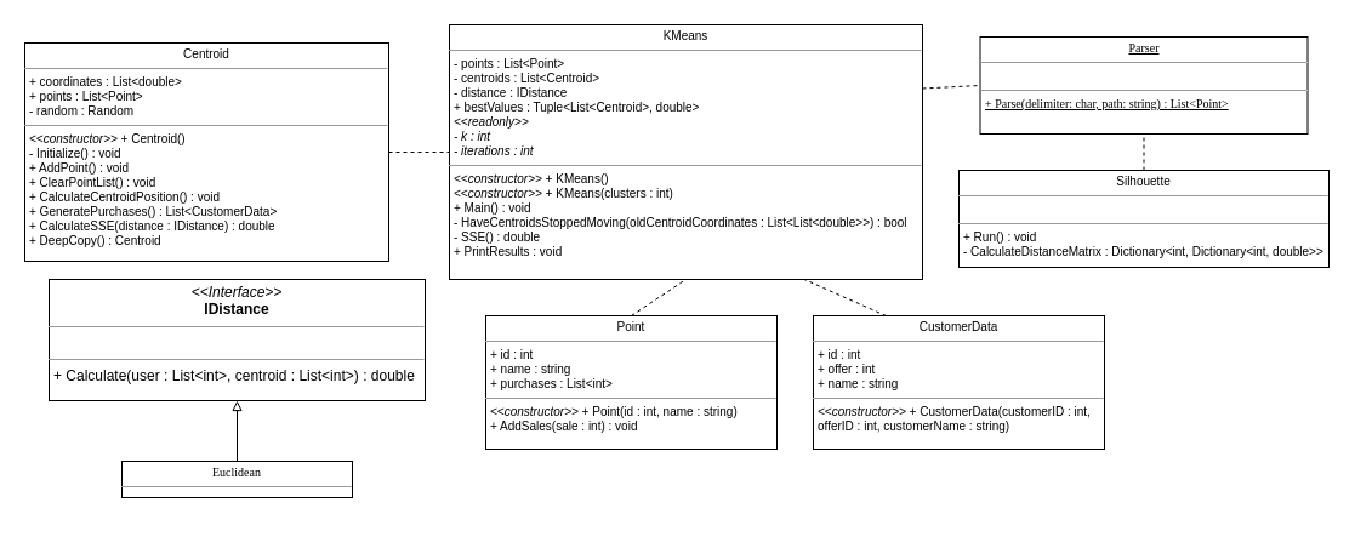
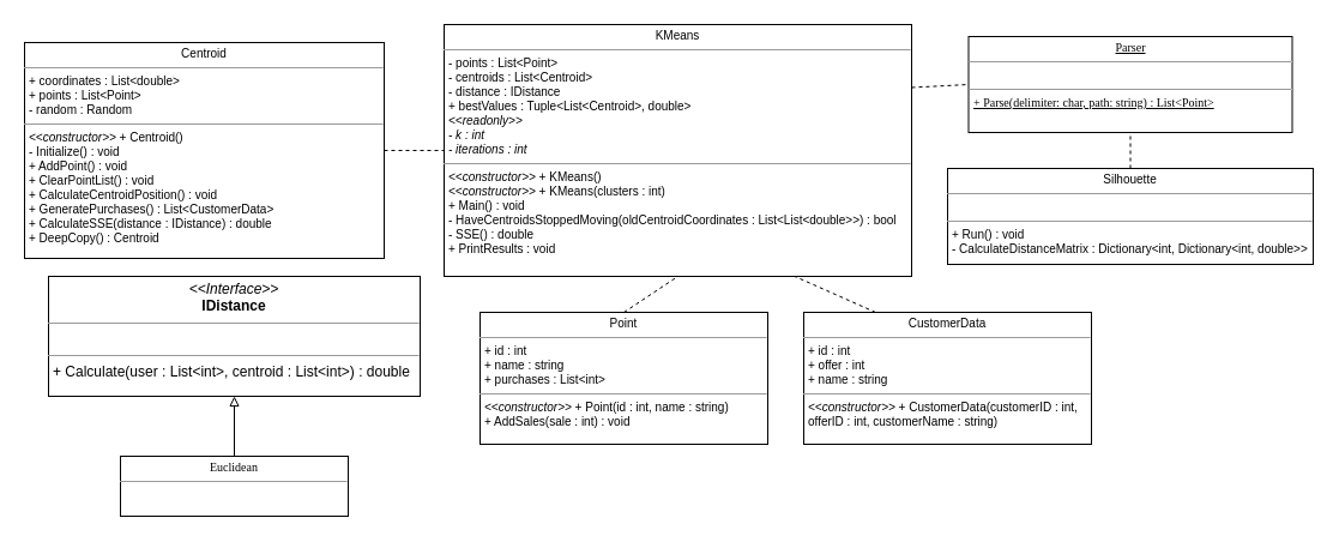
  <mxCell id="0" />
  <mxCell id="1" parent="0" />
  <mxCell id="2" value="&lt;p style=&quot;margin: 0px ; margin-top: 4px ; text-align: center&quot;&gt;&lt;i&gt;&amp;lt;&amp;lt;Interface&amp;gt;&amp;gt;&lt;/i&gt;&lt;br&gt;&lt;b&gt;IDistance&lt;/b&gt;&lt;/p&gt;&lt;hr size=&quot;1&quot;&gt;&lt;p style=&quot;margin: 0px ; margin-left: 4px&quot;&gt;&lt;br&gt;&lt;/p&gt;&lt;hr size=&quot;1&quot;&gt;&lt;p style=&quot;margin: 0px ; margin-left: 4px&quot;&gt;+ Calculate(user : List&amp;lt;int&amp;gt;, centroid : List&amp;lt;int&amp;gt;) : double&lt;/p&gt;" style="verticalAlign=top;align=left;overflow=fill;fontSize=12;fontFamily=Helvetica;html=1;rounded=0;shadow=0;comic=0;labelBackgroundColor=none;strokeColor=#000000;strokeWidth=1;fillColor=#ffffff;" parent="1" vertex="1"><mxGeometry x="40" y="230" width="310" height="100" as="geometry" /></mxCell>
  <mxCell id="3" value="" style="endArrow=block;html=1;exitX=0.5;exitY=0;exitDx=0;exitDy=0;entryX=0.5;entryY=1;entryDx=0;entryDy=0;endFill=0;strokeWidth=1;" parent="1" target="2" edge="1" source="5"><mxGeometry width="50" height="50" relative="1" as="geometry"><mxPoint x="180" y="398" as="sourcePoint" /><mxPoint x="621.25" y="360" as="targetPoint" /></mxGeometry></mxCell>
  <mxCell id="4" value="&lt;p style=&quot;margin: 4px 0px 0px ; text-align: center ; font-size: 10px&quot;&gt;&lt;font&gt;KMeans&lt;/font&gt;&lt;/p&gt;&lt;hr size=&quot;1&quot; style=&quot;font-size: 10px&quot;&gt;&lt;p style=&quot;margin: 0px 0px 0px 4px ; font-size: 10px&quot;&gt;&lt;font style=&quot;font-size: 10px&quot;&gt;- points : List&amp;lt;Point&amp;gt;&lt;/font&gt;&lt;/p&gt;&lt;p style=&quot;margin: 0px 0px 0px 4px ; font-size: 10px&quot;&gt;&lt;font style=&quot;font-size: 10px&quot;&gt;- centroids : List&amp;lt;Centroid&amp;gt;&lt;/font&gt;&lt;/p&gt;&lt;p style=&quot;margin: 0px 0px 0px 4px ; font-size: 10px&quot;&gt;&lt;font style=&quot;font-size: 10px&quot;&gt;- distance : IDistance&lt;/font&gt;&lt;/p&gt;&lt;p style=&quot;margin: 0px 0px 0px 4px ; font-size: 10px&quot;&gt;&lt;font style=&quot;font-size: 10px&quot;&gt;+ bestValues : Tuple&amp;lt;List&amp;lt;Centroid&amp;gt;, double&amp;gt;&lt;/font&gt;&lt;/p&gt;&lt;p style=&quot;margin: 0px 0px 0px 4px ; font-size: 10px&quot;&gt;&lt;font style=&quot;font-size: 10px&quot;&gt;&lt;i&gt;&amp;lt;&amp;lt;readonly&amp;gt;&amp;gt;&lt;/i&gt;&lt;/font&gt;&lt;/p&gt;&lt;p style=&quot;margin: 0px 0px 0px 4px ; font-size: 10px&quot;&gt;&lt;font style=&quot;font-size: 10px&quot;&gt;&lt;i&gt;- k : int&lt;/i&gt;&lt;/font&gt;&lt;/p&gt;&lt;p style=&quot;margin: 0px 0px 0px 4px ; font-size: 10px&quot;&gt;&lt;font style=&quot;font-size: 10px&quot;&gt;&lt;i&gt;- iterations : int&lt;/i&gt;&lt;/font&gt;&lt;/p&gt;&lt;hr size=&quot;1&quot; style=&quot;font-size: 10px&quot;&gt;&lt;p style=&quot;margin: 0px 0px 0px 4px ; font-size: 10px&quot;&gt;&lt;font style=&quot;font-size: 10px&quot;&gt;&lt;i&gt;&amp;lt;&amp;lt;constructor&amp;gt;&amp;gt; &lt;/i&gt;+ KMeans()&lt;/font&gt;&lt;/p&gt;&lt;p style=&quot;margin: 0px 0px 0px 4px ; font-size: 10px&quot;&gt;&lt;font style=&quot;font-size: 10px&quot;&gt;&lt;i&gt;&amp;lt;&amp;lt;constructor&amp;gt;&amp;gt;&amp;nbsp;&lt;/i&gt;+ KMeans(clusters : int)&lt;br&gt;&lt;/font&gt;&lt;/p&gt;&lt;p style=&quot;margin: 0px 0px 0px 4px ; font-size: 10px&quot;&gt;&lt;font style=&quot;font-size: 10px&quot;&gt;+ Main() : void&lt;/font&gt;&lt;/p&gt;&lt;p style=&quot;margin: 0px 0px 0px 4px ; font-size: 10px&quot;&gt;&lt;font style=&quot;font-size: 10px&quot;&gt;- HaveCentroidsStoppedMoving(oldCentroidCoordinates : List&amp;lt;List&amp;lt;double&amp;gt;&amp;gt;) : bool&lt;/font&gt;&lt;/p&gt;&lt;p style=&quot;margin: 0px 0px 0px 4px ; font-size: 10px&quot;&gt;&lt;font style=&quot;font-size: 10px&quot;&gt;- SSE() : double&lt;/font&gt;&lt;/p&gt;&lt;p style=&quot;margin: 0px 0px 0px 4px ; font-size: 10px&quot;&gt;+ PrintResults : void&lt;/p&gt;&lt;p style=&quot;margin: 0px 0px 0px 4px ; font-size: 10px&quot;&gt;&lt;font style=&quot;font-size: 10px&quot;&gt;&lt;br&gt;&lt;/font&gt;&lt;/p&gt;" style="verticalAlign=top;align=left;overflow=fill;fontSize=12;fontFamily=Helvetica;html=1;rounded=0;shadow=0;comic=0;labelBackgroundColor=none;strokeColor=#000000;strokeWidth=1;fillColor=#ffffff;" parent="1" vertex="1"><mxGeometry x="370" y="20" width="390" height="210" as="geometry" /></mxCell>
- <mxCell id="5" value="&lt;p style=&quot;margin: 4px 0px 0px ; text-align: center ; font-size: 10px&quot;&gt;&lt;font face=&quot;Verdana&quot;&gt;Euclidean&lt;/font&gt;&lt;/p&gt;&lt;hr size=&quot;1&quot; style=&quot;font-size: 10px&quot;&gt;&lt;p style=&quot;margin: 0px 0px 0px 4px ; font-size: 10px&quot;&gt;&lt;br&gt;&lt;/p&gt;&lt;p style=&quot;margin: 0px 0px 0px 4px ; font-size: 10px&quot;&gt;&lt;br&gt;&lt;/p&gt;" style="verticalAlign=top;align=left;overflow=fill;fontSize=12;fontFamily=Helvetica;html=1;rounded=0;shadow=0;comic=0;labelBackgroundColor=none;strokeColor=#000000;strokeWidth=1;fillColor=#ffffff;" parent="1" vertex="1"><mxGeometry x="100" y="380" width="190" height="30" as="geometry" /></mxCell>
+ <mxCell id="5" value="&lt;p style=&quot;margin: 4px 0px 0px ; text-align: center ; font-size: 10px&quot;&gt;&lt;font face=&quot;Verdana&quot;&gt;Euclidean&lt;/font&gt;&lt;/p&gt;&lt;hr size=&quot;1&quot; style=&quot;font-size: 10px&quot;&gt;&lt;p style=&quot;margin: 0px 0px 0px 4px ; font-size: 10px&quot;&gt;&lt;br&gt;&lt;/p&gt;&lt;p style=&quot;margin: 0px 0px 0px 4px ; font-size: 10px&quot;&gt;&lt;br&gt;&lt;/p&gt;" style="verticalAlign=top;align=left;overflow=fill;fontSize=12;fontFamily=Helvetica;html=1;rounded=0;shadow=0;comic=0;labelBackgroundColor=none;strokeColor=#000000;strokeWidth=1;fillColor=#ffffff;" parent="1" vertex="1"><mxGeometry y="380" width="190" height="50" as="geometry" x="100" /></mxCell>
  <mxCell id="6" value="&lt;p style=&quot;margin: 4px 0px 0px ; text-align: center ; font-size: 10px&quot;&gt;&lt;u&gt;&lt;span&gt;Parser&lt;/span&gt;&lt;br&gt;&lt;/u&gt;&lt;/p&gt;&lt;hr size=&quot;1&quot; style=&quot;font-size: 10px&quot;&gt;&lt;p style=&quot;margin: 0px 0px 0px 4px ; font-size: 10px&quot;&gt;&lt;br&gt;&lt;/p&gt;&lt;hr size=&quot;1&quot; style=&quot;font-size: 10px&quot;&gt;&lt;p style=&quot;margin: 0px 0px 0px 4px ; font-size: 10px&quot;&gt;&lt;font style=&quot;font-size: 10px&quot;&gt;&lt;u&gt;+ Parse(delimiter: char, path: string) : List&amp;lt;Point&amp;gt;&lt;/u&gt;&lt;/font&gt;&lt;/p&gt;" style="verticalAlign=top;align=left;overflow=fill;fontSize=12;fontFamily=Verdana;html=1;rounded=0;shadow=0;comic=0;labelBackgroundColor=none;strokeColor=#000000;strokeWidth=1;fillColor=#ffffff;" parent="1" vertex="1"><mxGeometry x="807.5" y="30" width="270" height="80" as="geometry" /></mxCell>
  <mxCell id="7" value="&lt;p style=&quot;margin: 4px 0px 0px ; text-align: center ; font-size: 10px&quot;&gt;&lt;font&gt;Point&lt;/font&gt;&lt;/p&gt;&lt;hr size=&quot;1&quot; style=&quot;font-size: 10px&quot;&gt;&lt;p style=&quot;margin: 0px 0px 0px 4px ; font-size: 10px&quot;&gt;&lt;font&gt;+ id : int&lt;/font&gt;&lt;/p&gt;&lt;p style=&quot;margin: 0px 0px 0px 4px ; font-size: 10px&quot;&gt;&lt;font&gt;+ name : string&lt;/font&gt;&lt;/p&gt;&lt;p style=&quot;margin: 0px 0px 0px 4px ; font-size: 10px&quot;&gt;&lt;font&gt;+ purchases : List&amp;lt;int&amp;gt;&lt;br&gt;&lt;/font&gt;&lt;/p&gt;&lt;hr size=&quot;1&quot; style=&quot;font-size: 10px&quot;&gt;&lt;p style=&quot;margin: 0px 0px 0px 4px ; font-size: 10px&quot;&gt;&lt;i&gt;&amp;lt;&amp;lt;constructor&amp;gt;&amp;gt; &lt;/i&gt;+ Point(id : int, name : string)&lt;/p&gt;&lt;p style=&quot;margin: 0px 0px 0px 4px ; font-size: 10px&quot;&gt;+ AddSales(sale : int) : void&lt;/p&gt;" style="verticalAlign=top;align=left;overflow=fill;fontSize=12;fontFamily=Helvetica;html=1;rounded=0;shadow=0;comic=0;labelBackgroundColor=none;strokeColor=#000000;strokeWidth=1;fillColor=#ffffff;" parent="1" vertex="1"><mxGeometry x="400" y="260" width="240" height="110" as="geometry" /></mxCell>
  <mxCell id="8" value="&lt;p style=&quot;margin: 4px 0px 0px ; text-align: center ; font-size: 10px&quot;&gt;CustomerData&lt;/p&gt;&lt;hr size=&quot;1&quot; style=&quot;font-size: 10px&quot;&gt;&lt;p style=&quot;margin: 0px 0px 0px 4px ; font-size: 10px&quot;&gt;&lt;font&gt;+ id : int&lt;/font&gt;&lt;/p&gt;&lt;p style=&quot;margin: 0px 0px 0px 4px ; font-size: 10px&quot;&gt;&lt;font&gt;+ offer : int&lt;/font&gt;&lt;/p&gt;&lt;p style=&quot;margin: 0px 0px 0px 4px ; font-size: 10px&quot;&gt;&lt;font&gt;+ name : string&lt;/font&gt;&lt;/p&gt;&lt;hr size=&quot;1&quot; style=&quot;font-size: 10px&quot;&gt;&lt;p style=&quot;margin: 0px 0px 0px 4px ; font-size: 10px&quot;&gt;&lt;i&gt;&amp;lt;&amp;lt;constructor&amp;gt;&amp;gt; &lt;/i&gt;+ CustomerData(customerID : int,&lt;/p&gt;&lt;p style=&quot;margin: 0px 0px 0px 4px ; font-size: 10px&quot;&gt;offerID : int, customerName : string)&lt;/p&gt;" style="verticalAlign=top;align=left;overflow=fill;fontSize=12;fontFamily=Helvetica;html=1;rounded=0;shadow=0;comic=0;labelBackgroundColor=none;strokeColor=#000000;strokeWidth=1;fillColor=#ffffff;" vertex="1" parent="1"><mxGeometry x="670" y="260" width="240" height="110" as="geometry" /></mxCell>
  <mxCell id="9" value="&lt;p style=&quot;margin: 4px 0px 0px ; text-align: center ; font-size: 10px&quot;&gt;Centroid&lt;/p&gt;&lt;hr size=&quot;1&quot; style=&quot;font-size: 10px&quot;&gt;&lt;p style=&quot;margin: 0px 0px 0px 4px ; font-size: 10px&quot;&gt;&lt;font&gt;+ coordinates : List&amp;lt;double&amp;gt;&lt;/font&gt;&lt;/p&gt;&lt;p style=&quot;margin: 0px 0px 0px 4px ; font-size: 10px&quot;&gt;&lt;font&gt;+ points : List&amp;lt;Point&amp;gt;&lt;/font&gt;&lt;/p&gt;&lt;p style=&quot;margin: 0px 0px 0px 4px ; font-size: 10px&quot;&gt;&lt;font&gt;- random : Random&lt;br&gt;&lt;/font&gt;&lt;/p&gt;&lt;hr size=&quot;1&quot; style=&quot;font-size: 10px&quot;&gt;&lt;p style=&quot;margin: 0px 0px 0px 4px ; font-size: 10px&quot;&gt;&lt;i&gt;&amp;lt;&amp;lt;constructor&amp;gt;&amp;gt;&lt;/i&gt; + Centroid()&lt;/p&gt;&lt;p style=&quot;margin: 0px 0px 0px 4px ; font-size: 10px&quot;&gt;&lt;span&gt;- Initialize() : void&lt;/span&gt;&lt;/p&gt;&lt;p style=&quot;margin: 0px 0px 0px 4px ; font-size: 10px&quot;&gt;&lt;span&gt;+ AddPoint() : void&lt;/span&gt;&lt;br&gt;&lt;/p&gt;&lt;p style=&quot;margin: 0px 0px 0px 4px ; font-size: 10px&quot;&gt;&lt;span&gt;+ ClearPointList() : void&lt;/span&gt;&lt;/p&gt;&lt;p style=&quot;margin: 0px 0px 0px 4px ; font-size: 10px&quot;&gt;&lt;span&gt;+ CalculateCentroidPosition() : void&lt;/span&gt;&lt;/p&gt;&lt;p style=&quot;margin: 0px 0px 0px 4px ; font-size: 10px&quot;&gt;&lt;span&gt;+ GeneratePurchases() : List&amp;lt;CustomerData&amp;gt;&lt;/span&gt;&lt;/p&gt;&lt;p style=&quot;margin: 0px 0px 0px 4px ; font-size: 10px&quot;&gt;&lt;span&gt;+ CalculateSSE(distance : IDistance) : double&lt;/span&gt;&lt;/p&gt;&lt;p style=&quot;margin: 0px 0px 0px 4px ; font-size: 10px&quot;&gt;&lt;span&gt;+ DeepCopy() : Centroid&lt;/span&gt;&lt;/p&gt;" style="verticalAlign=top;align=left;overflow=fill;fontSize=12;fontFamily=Helvetica;html=1;rounded=0;shadow=0;comic=0;labelBackgroundColor=none;strokeColor=#000000;strokeWidth=1;fillColor=#ffffff;" vertex="1" parent="1"><mxGeometry x="20" y="35" width="300" height="180" as="geometry" /></mxCell>
  <mxCell id="10" value="&lt;p style=&quot;margin: 4px 0px 0px ; text-align: center ; font-size: 10px&quot;&gt;Silhouette&lt;/p&gt;&lt;hr size=&quot;1&quot; style=&quot;font-size: 10px&quot;&gt;&lt;p style=&quot;margin: 0px 0px 0px 4px ; font-size: 10px&quot;&gt;&lt;font&gt;&lt;br&gt;&lt;/font&gt;&lt;/p&gt;&lt;hr size=&quot;1&quot; style=&quot;font-size: 10px&quot;&gt;&lt;p style=&quot;margin: 0px 0px 0px 4px ; font-size: 10px&quot;&gt;+ Run() : void&lt;/p&gt;&lt;p style=&quot;margin: 0px 0px 0px 4px ; font-size: 10px&quot;&gt;- CalculateDistanceMatrix : Dictionary&amp;lt;int, Dictionary&amp;lt;int, double&amp;gt;&amp;gt;&lt;/p&gt;" style="verticalAlign=top;align=left;overflow=fill;fontSize=12;fontFamily=Helvetica;html=1;rounded=0;shadow=0;comic=0;labelBackgroundColor=none;strokeColor=#000000;strokeWidth=1;fillColor=#ffffff;" vertex="1" parent="1"><mxGeometry x="790" y="140" width="305" height="80" as="geometry" /></mxCell>
  <mxCell id="11" value="" style="endArrow=none;dashed=1;html=1;exitX=0.5;exitY=0;exitDx=0;exitDy=0;entryX=0.5;entryY=1;entryDx=0;entryDy=0;" edge="1" parent="1" source="7" target="4"><mxGeometry width="50" height="50" relative="1" as="geometry"><mxPoint x="180" y="870" as="sourcePoint" /><mxPoint x="460" y="400" as="targetPoint" /></mxGeometry></mxCell>
  <mxCell id="12" value="" style="endArrow=none;dashed=1;html=1;exitX=0.25;exitY=0;exitDx=0;exitDy=0;entryX=0.75;entryY=1;entryDx=0;entryDy=0;" edge="1" parent="1" source="8" target="4"><mxGeometry width="50" height="50" relative="1" as="geometry"><mxPoint x="510" y="270" as="sourcePoint" /><mxPoint x="477.5" y="240" as="targetPoint" /></mxGeometry></mxCell>
  <mxCell id="13" value="" style="endArrow=none;dashed=1;html=1;entryX=0;entryY=0.5;entryDx=0;entryDy=0;exitX=1;exitY=0.25;exitDx=0;exitDy=0;" edge="1" parent="1" source="4" target="6"><mxGeometry width="50" height="50" relative="1" as="geometry"><mxPoint x="150" y="870" as="sourcePoint" /><mxPoint x="200" y="820" as="targetPoint" /></mxGeometry></mxCell>
  <mxCell id="14" value="" style="endArrow=none;dashed=1;html=1;entryX=0.5;entryY=1;entryDx=0;entryDy=0;exitX=0.5;exitY=0;exitDx=0;exitDy=0;" edge="1" parent="1" source="10" target="6"><mxGeometry width="50" height="50" relative="1" as="geometry"><mxPoint x="755" y="92.5" as="sourcePoint" /><mxPoint x="800" y="80" as="targetPoint" /></mxGeometry></mxCell>
  <mxCell id="15" value="" style="endArrow=none;dashed=1;html=1;entryX=0;entryY=0.5;entryDx=0;entryDy=0;exitX=1;exitY=0.5;exitDx=0;exitDy=0;" edge="1" parent="1" source="9" target="4"><mxGeometry width="50" height="50" relative="1" as="geometry"><mxPoint x="330" y="110" as="sourcePoint" /><mxPoint x="375" y="97.5" as="targetPoint" /></mxGeometry></mxCell>
